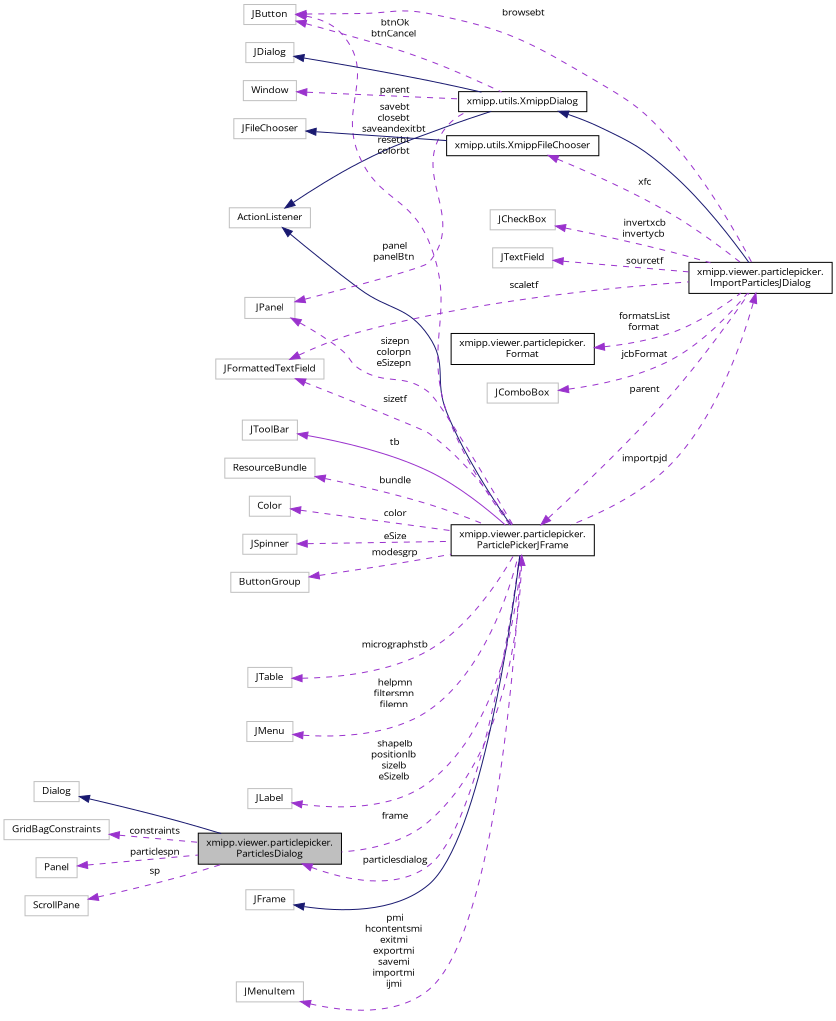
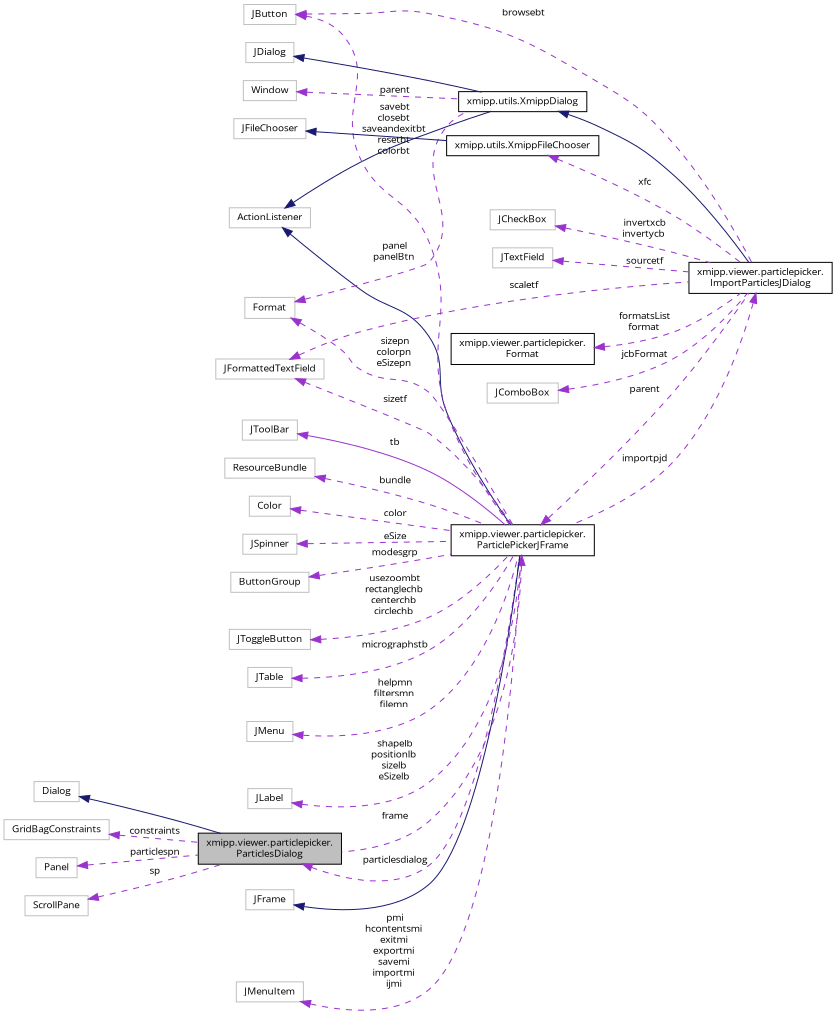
  digraph {
    fontname="Open Sans"
    rankdir=LR
    node [color=grey75 fillcolor=white fontname="Open Sans" fontsize=10 shape=record style=filled]
    edge [color=darkorchid3 dir=back fontname="Open Sans" fontsize=10 labelfontname=Helvetica labelfontsize=10 style=dashed]
    n1 [color=black fillcolor=grey75 fontcolor=black height=0.2 label="xmipp.viewer.particlepicker.\lParticlesDialog" width=0.4]
    n2 [color=black height=0.2 label="xmipp.viewer.particlepicker.\lParticlePickerJFrame" width=0.4]
    n3 [color=black height=0.2 label="xmipp.viewer.particlepicker.\lImportParticlesJDialog" width=0.4]
    n4 [height=0.2 label=Dialog width=0.4]
    n5 [height=0.2 label=JFrame width=0.4]
    n6 [height=0.2 label=ActionListener width=0.4]
    n7 [color=black height=0.2 label="xmipp.utils.XmippDialog" width=0.4]
    n8 [height=0.2 label=JMenuItem width=0.4]
    n9 [height=0.2 label=JToolBar width=0.4]
    n10 [height=0.2 label=JButton width=0.4]
    n11 [height=0.2 label=ResourceBundle width=0.4]
    n12 [height=0.2 label=Color width=0.4]
    n13 [height=0.2 label=JSpinner width=0.4]
    n14 [height=0.2 label=ButtonGroup width=0.4]
+   n15 [height=0.2 label=JToggleButton width=0.4]
    n16 [height=0.2 label=JTable width=0.4]
    n17 [height=0.2 label=JDialog width=0.4]
    n18 [height=0.2 label=Window width=0.4]
-   n19 [height=0.2 label=JPanel width=0.4]
+   n19 [height=0.2 label=Format width=0.4]
    n20 [height=0.2 label=JCheckBox width=0.4]
    n21 [height=0.2 label=JTextField width=0.4]
    n22 [color=black height=0.2 label="xmipp.utils.XmippFileChooser" width=0.4]
    n23 [height=0.2 label=JFileChooser width=0.4]
    n24 [color=black height=0.2 label="xmipp.viewer.particlepicker.\lFormat" width=0.4]
    n25 [height=0.2 label=JComboBox width=0.4]
    n26 [height=0.2 label=JFormattedTextField width=0.4]
    n27 [height=0.2 label=JMenu width=0.4]
    n28 [height=0.2 label=JLabel width=0.4]
    n29 [height=0.2 label=GridBagConstraints width=0.4]
    n30 [height=0.2 label=Panel width=0.4]
    n31 [height=0.2 label=ScrollPane width=0.4]
    n1 -> n2 [label=" particlesdialog"]
    n2 -> n1 [label=" frame"]
    n2 -> n3 [label=" parent"]
    n3 -> n2 [label=" importpjd"]
    n4 -> n1 [color=midnightblue style=solid]
    n5 -> n2 [color=midnightblue style=solid]
    n6 -> n2 [color=midnightblue style=solid]
    n6 -> n7 [color=midnightblue style=solid]
    n7 -> n3 [color=midnightblue style=solid]
    n8 -> n2 [label=" pmi\nhcontentsmi\nexitmi\nexportmi\nsavemi\nimportmi\nijmi"]
    n9 -> n2 [label=" tb" style=solid]
    n10 -> n2 [label=" savebt\nclosebt\nsaveandexitbt\nresetbt\ncolorbt"]
    n10 -> n3 [label=" browsebt"]
-   n10 -> n7 [label=" btnOk\nbtnCancel"]
    n11 -> n2 [label=" bundle"]
    n12 -> n2 [label=" color"]
    n13 -> n2 [label=" eSize"]
    n14 -> n2 [label=" modesgrp"]
+   n15 -> n2 [label=" usezoombt\nrectanglechb\ncenterchb\ncirclechb"]
    n16 -> n2 [label=" micrographstb"]
    n17 -> n7 [color=midnightblue style=solid]
    n18 -> n7 [label=" parent"]
    n19 -> n2 [label=" sizepn\ncolorpn\neSizepn"]
    n19 -> n7 [label=" panel\npanelBtn"]
    n20 -> n3 [label=" invertxcb\ninvertycb"]
    n21 -> n3 [label=" sourcetf"]
    n22 -> n3 [label=" xfc"]
    n23 -> n22 [color=midnightblue style=solid]
    n24 -> n3 [label=" formatsList\nformat"]
    n25 -> n3 [label=" jcbFormat"]
    n26 -> n2 [label=" sizetf"]
    n26 -> n3 [label=" scaletf"]
    n27 -> n2 [label=" helpmn\nfiltersmn\nfilemn"]
    n28 -> n2 [label=" shapelb\npositionlb\nsizelb\neSizelb"]
    n29 -> n1 [label=" constraints"]
    n30 -> n1 [label=" particlespn"]
    n31 -> n1 [label=" sp"]
  }
